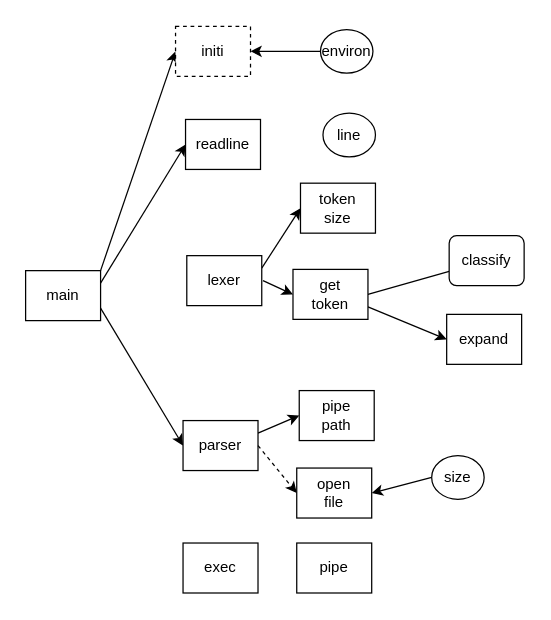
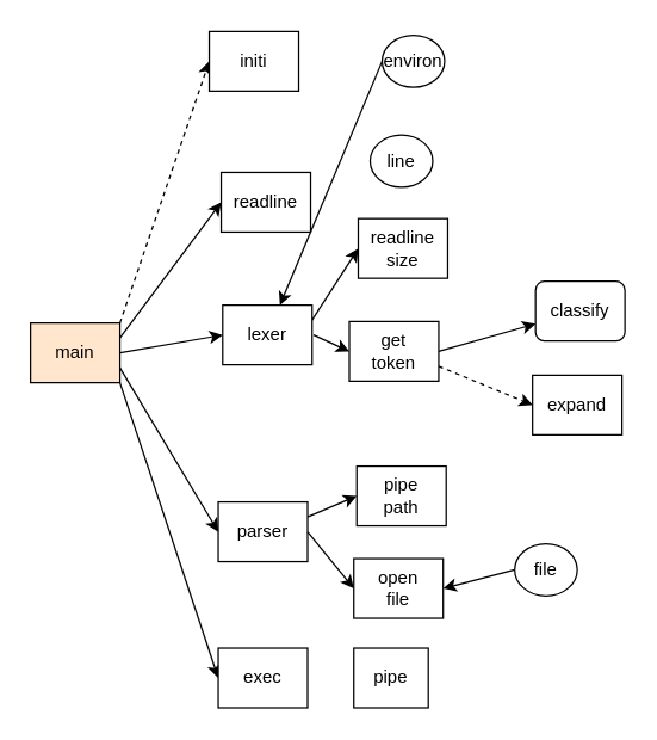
  <mxCell id="0" />
  <mxCell id="1" parent="0" />
- <mxCell id="2" value="line" style="ellipse;whiteSpace=wrap;html=1;" parent="1" vertex="1"><mxGeometry x="258" y="90" width="42" height="35" as="geometry" /></mxCell>
+ <mxCell id="2" value="line" style="ellipse;whiteSpace=wrap;html=1;" parent="1" vertex="1"><mxGeometry x="248" y="90" width="42" height="35" as="geometry" /></mxCell>
  <mxCell id="3" style="edgeStyle=none;html=1;exitX=1;exitY=0.75;exitDx=0;exitDy=0;entryX=0;entryY=0.5;entryDx=0;entryDy=0;" edge="1" parent="1" source="6" target="13"><mxGeometry relative="1" as="geometry" /></mxCell>
- <mxCell id="5" style="edgeStyle=none;html=1;exitX=1;exitY=0;exitDx=0;exitDy=0;entryX=0;entryY=0.5;entryDx=0;entryDy=0;" edge="1" parent="1" source="6" target="26"><mxGeometry relative="1" as="geometry" /></mxCell>
- <mxCell id="6" value="main" style="rounded=0;whiteSpace=wrap;html=1;" parent="1" vertex="1"><mxGeometry x="20" y="216" width="60" height="40" as="geometry" /></mxCell>
+ <mxCell id="4" style="edgeStyle=none;html=1;exitX=1;exitY=1;exitDx=0;exitDy=0;entryX=0;entryY=0.5;entryDx=0;entryDy=0;" edge="1" parent="1" source="6" target="17"><mxGeometry relative="1" as="geometry" /></mxCell>
+ <mxCell id="5" style="edgeStyle=none;html=1;exitX=1;exitY=0;exitDx=0;exitDy=0;entryX=0;entryY=0.5;entryDx=0;entryDy=0;dashed=1;" edge="1" parent="1" source="6" target="26"><mxGeometry relative="1" as="geometry" /></mxCell>
+ <mxCell id="6" value="main" style="rounded=0;whiteSpace=wrap;html=1;fillColor=#ffe6cc;" parent="1" vertex="1"><mxGeometry x="20" y="216" width="60" height="40" as="geometry" /></mxCell>
  <mxCell id="7" value="" style="endArrow=classic;html=1;exitX=1;exitY=0.25;exitDx=0;exitDy=0;entryX=0;entryY=0.5;entryDx=0;entryDy=0;" parent="1" edge="1" target="14" source="6"><mxGeometry width="50" height="50" relative="1" as="geometry"><mxPoint x="310" y="181.5" as="sourcePoint" /><mxPoint x="370" y="176.5" as="targetPoint" /></mxGeometry></mxCell>
- <mxCell id="8" style="edgeStyle=none;html=1;exitX=1;exitY=0.75;exitDx=0;exitDy=0;entryX=0;entryY=0.5;entryDx=0;entryDy=0;" edge="1" parent="1" source="28" target="19"><mxGeometry relative="1" as="geometry"><mxPoint x="380" y="271" as="sourcePoint" /><mxPoint x="400" y="259" as="targetPoint" /></mxGeometry></mxCell>
+ <mxCell id="8" style="edgeStyle=none;html=1;exitX=1;exitY=0.75;exitDx=0;exitDy=0;entryX=0;entryY=0.5;entryDx=0;entryDy=0;dashed=1;" edge="1" parent="1" source="28" target="19"><mxGeometry relative="1" as="geometry"><mxPoint x="380" y="271" as="sourcePoint" /><mxPoint x="400" y="259" as="targetPoint" /></mxGeometry></mxCell>
  <mxCell id="9" style="edgeStyle=none;html=1;entryX=0;entryY=0.5;entryDx=0;entryDy=0;" edge="1" parent="1" target="28"><mxGeometry relative="1" as="geometry"><mxPoint x="210" y="224" as="sourcePoint" /></mxGeometry></mxCell>
  <mxCell id="10" style="edgeStyle=none;html=1;exitX=1;exitY=0.25;exitDx=0;exitDy=0;entryX=0;entryY=0.5;entryDx=0;entryDy=0;" edge="1" parent="1" source="11" target="29"><mxGeometry relative="1" as="geometry" /></mxCell>
  <mxCell id="11" value="lexer" style="rounded=0;whiteSpace=wrap;html=1;" vertex="1" parent="1"><mxGeometry x="149" y="204" width="60" height="40" as="geometry" /></mxCell>
  <mxCell id="12" style="edgeStyle=none;html=1;exitX=1;exitY=0.25;exitDx=0;exitDy=0;entryX=0;entryY=0.5;entryDx=0;entryDy=0;" edge="1" parent="1" source="13" target="21"><mxGeometry relative="1" as="geometry" /></mxCell>
  <mxCell id="13" value="parser" style="rounded=0;whiteSpace=wrap;html=1;" vertex="1" parent="1"><mxGeometry x="146" y="336" width="60" height="40" as="geometry" /></mxCell>
- <mxCell id="14" value="readline" style="rounded=0;whiteSpace=wrap;html=1;" vertex="1" parent="1"><mxGeometry x="148" y="95" width="60" height="40" as="geometry" /></mxCell>
- <mxCell id="16" style="edgeStyle=none;html=1;exitX=1;exitY=0.5;exitDx=0;exitDy=0;entryX=0;entryY=0.5;entryDx=0;entryDy=0;dashed=1;" edge="1" parent="1" source="13" target="20"><mxGeometry relative="1" as="geometry" /></mxCell>
+ <mxCell id="14" value="readline" style="rounded=0;whiteSpace=wrap;html=1;" vertex="1" parent="1"><mxGeometry x="148" y="115" width="60" height="40" as="geometry" /></mxCell>
+ <mxCell id="15" value="" style="endArrow=classic;html=1;entryX=0;entryY=0.5;entryDx=0;entryDy=0;exitX=1;exitY=0.5;exitDx=0;exitDy=0;" edge="1" parent="1" source="6" target="11"><mxGeometry width="50" height="50" relative="1" as="geometry"><mxPoint x="120" y="109" as="sourcePoint" /><mxPoint x="158" y="69" as="targetPoint" /></mxGeometry></mxCell>
+ <mxCell id="16" style="edgeStyle=none;html=1;exitX=1;exitY=0.5;exitDx=0;exitDy=0;entryX=0;entryY=0.5;entryDx=0;entryDy=0;" edge="1" parent="1" source="13" target="20"><mxGeometry relative="1" as="geometry" /></mxCell>
  <mxCell id="17" value="exec" style="rounded=0;whiteSpace=wrap;html=1;" vertex="1" parent="1"><mxGeometry x="146" y="434" width="60" height="40" as="geometry" /></mxCell>
- <mxCell id="18" value="pipe" style="rounded=0;whiteSpace=wrap;html=1;" vertex="1" parent="1"><mxGeometry x="237" y="434" width="60" height="40" as="geometry" /></mxCell>
+ <mxCell id="18" value="pipe" style="rounded=0;whiteSpace=wrap;html=1;" vertex="1" parent="1"><mxGeometry x="237" y="434" width="50" height="40" as="geometry" /></mxCell>
  <mxCell id="19" value="expand" style="rounded=0;whiteSpace=wrap;html=1;" vertex="1" parent="1"><mxGeometry x="357" y="251" width="60" height="40" as="geometry" /></mxCell>
  <mxCell id="20" value="open&lt;br&gt;file" style="rounded=0;whiteSpace=wrap;html=1;" vertex="1" parent="1"><mxGeometry x="237" y="374" width="60" height="40" as="geometry" /></mxCell>
  <mxCell id="21" value="pipe&lt;br&gt;path" style="rounded=0;whiteSpace=wrap;html=1;" vertex="1" parent="1"><mxGeometry x="239" y="312" width="60" height="40" as="geometry" /></mxCell>
  <mxCell id="22" style="edgeStyle=none;html=1;exitX=0;exitY=0.5;exitDx=0;exitDy=0;entryX=1;entryY=0.5;entryDx=0;entryDy=0;" edge="1" parent="1" source="23" target="20"><mxGeometry relative="1" as="geometry" /></mxCell>
- <mxCell id="23" value="size" style="ellipse;whiteSpace=wrap;html=1;" vertex="1" parent="1"><mxGeometry x="345" y="364" width="42" height="35" as="geometry" /></mxCell>
+ <mxCell id="23" value="file" style="ellipse;whiteSpace=wrap;html=1;" vertex="1" parent="1"><mxGeometry x="345" y="364" width="42" height="35" as="geometry" /></mxCell>
  <mxCell id="24" value="environ" style="ellipse;whiteSpace=wrap;html=1;" vertex="1" parent="1"><mxGeometry x="256" y="23" width="42" height="35" as="geometry" /></mxCell>
- <mxCell id="25" value="" style="endArrow=classic;html=1;exitX=0;exitY=0.5;exitDx=0;exitDy=0;entryX=1;entryY=0.5;entryDx=0;entryDy=0;" edge="1" parent="1" source="24" target="26"><mxGeometry width="50" height="50" relative="1" as="geometry"><mxPoint x="248" y="48" as="sourcePoint" /><mxPoint x="458" y="-68" as="targetPoint" /></mxGeometry></mxCell>
- <mxCell id="26" value="initi" style="rounded=0;whiteSpace=wrap;html=1;dashed=1;" vertex="1" parent="1"><mxGeometry x="140" y="20.5" width="60" height="40" as="geometry" /></mxCell>
- <mxCell id="27" style="edgeStyle=none;html=1;exitX=1;exitY=0.5;exitDx=0;exitDy=0;endArrow=none;" edge="1" parent="1" source="28" target="30"><mxGeometry relative="1" as="geometry" /></mxCell>
+ <mxCell id="25" value="" style="endArrow=classic;html=1;exitX=0;exitY=0.5;exitDx=0;exitDy=0;" edge="1" parent="1" source="24" target="11"><mxGeometry width="50" height="50" relative="1" as="geometry"><mxPoint x="248" y="48" as="sourcePoint" /><mxPoint x="458" y="-68" as="targetPoint" /></mxGeometry></mxCell>
+ <mxCell id="26" value="initi" style="rounded=0;whiteSpace=wrap;html=1;" vertex="1" parent="1"><mxGeometry x="140" y="20.5" width="60" height="40" as="geometry" /></mxCell>
+ <mxCell id="27" style="edgeStyle=none;html=1;exitX=1;exitY=0.5;exitDx=0;exitDy=0;" edge="1" parent="1" source="28" target="30"><mxGeometry relative="1" as="geometry" /></mxCell>
  <mxCell id="28" value="get&lt;br&gt;token" style="rounded=0;whiteSpace=wrap;html=1;" vertex="1" parent="1"><mxGeometry x="234" y="215" width="60" height="40" as="geometry" /></mxCell>
- <mxCell id="29" value="token&lt;br&gt;size" style="rounded=0;whiteSpace=wrap;html=1;" vertex="1" parent="1"><mxGeometry x="240" y="146" width="60" height="40" as="geometry" /></mxCell>
+ <mxCell id="29" value="readline&lt;br&gt;size" style="rounded=0;whiteSpace=wrap;html=1;" vertex="1" parent="1"><mxGeometry x="240" y="146" width="60" height="40" as="geometry" /></mxCell>
  <mxCell id="30" value="classify" style="whiteSpace=wrap;html=1;rounded=1;" vertex="1" parent="1"><mxGeometry x="359" y="188" width="60" height="40" as="geometry" /></mxCell>
